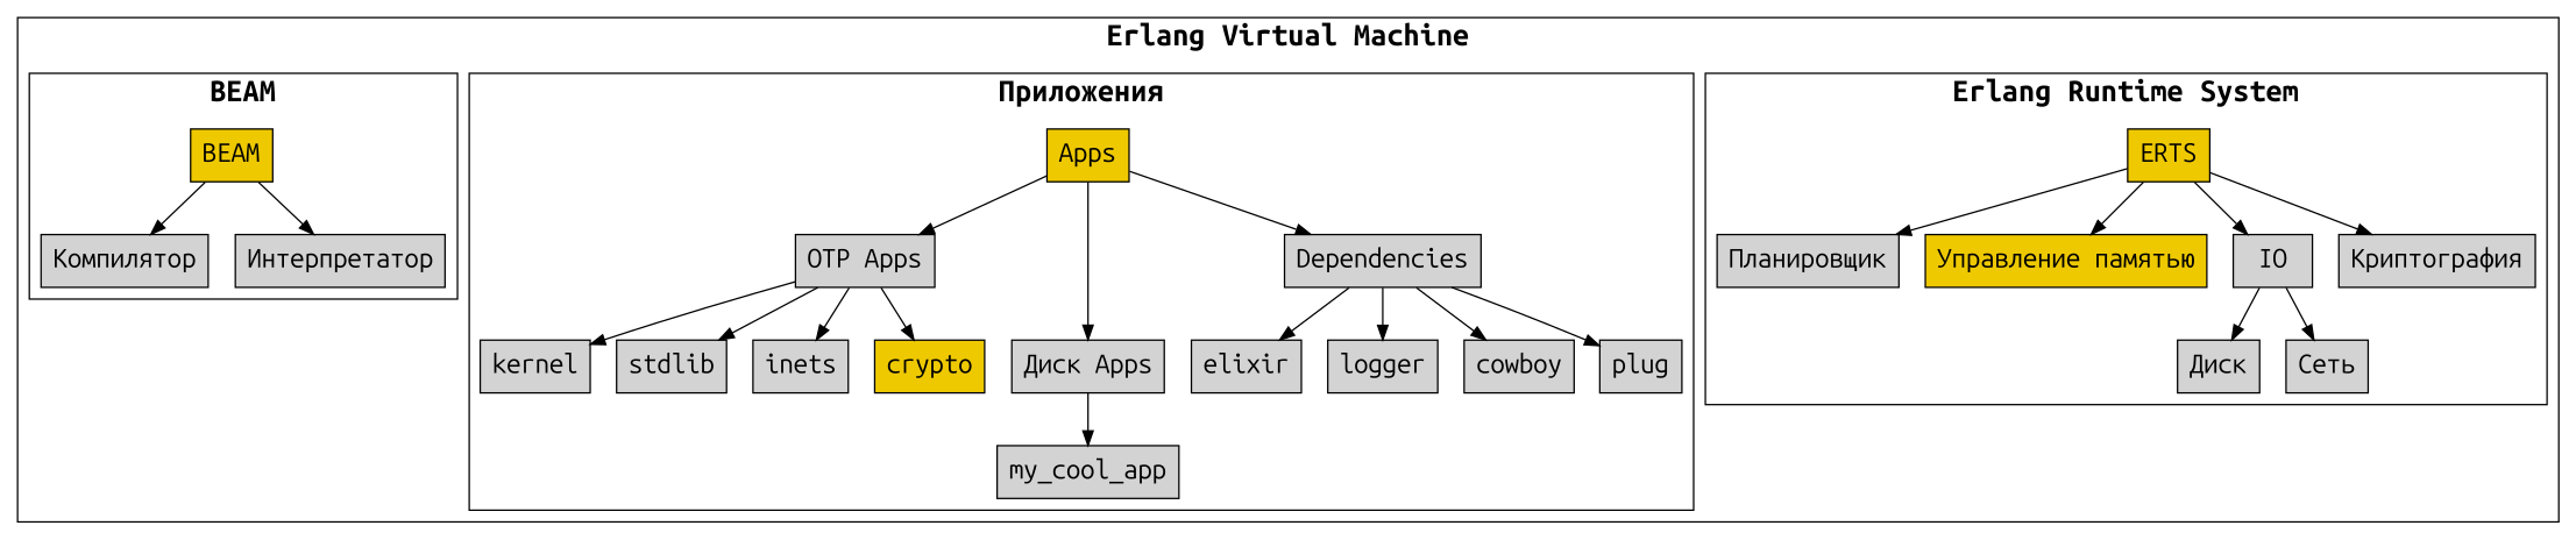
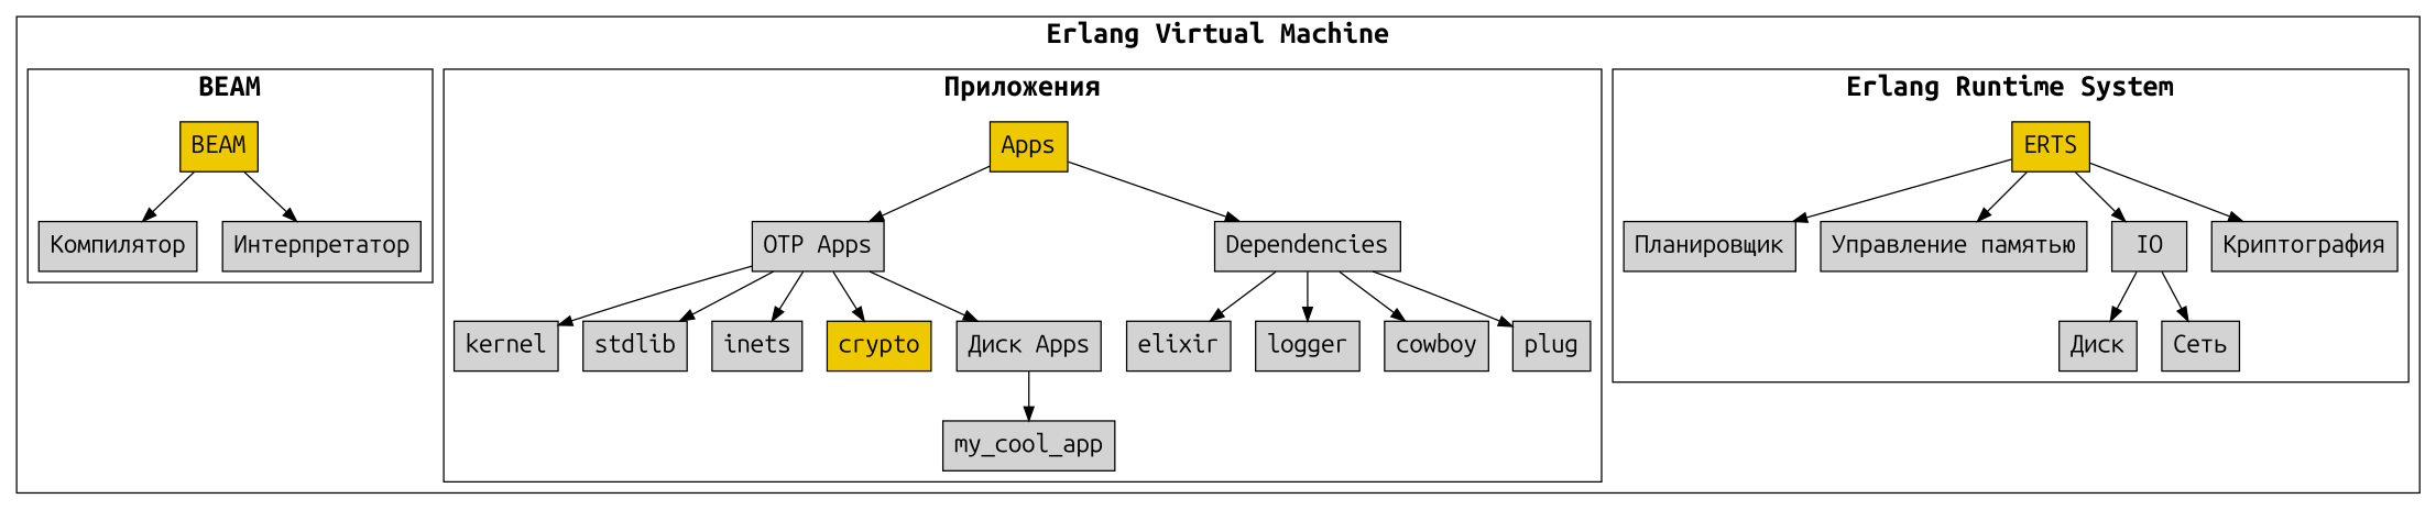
  digraph {
    fontname=UbuntuMono
    fontsize=20
    node [fontname=UbuntuMono fontsize=18 shape=box style=filled]
    ERTS [fillcolor=gold2]
    "Планировщик"
-   "Управление памятью" [fillcolor=gold2]
+   "Управление памятью"
    IO
    "Криптография"
    "Диск"
    "Сеть"
    Apps [fillcolor=gold2]
    "OTP Apps"
    kernel
    stdlib
    inets
    crypto [fillcolor=gold2]
    n14 [label="Диск Apps"]
    my_cool_app
    Dependencies
    elixir
    logger
    cowboy
    plug
    BEAM [fillcolor=gold2]
    "Компилятор"
    "Интерпретатор"
    subgraph cluster_1 {
      label=<<b>Erlang Virtual Machine</b>>
      subgraph cluster_2 {
        label=<<b>Erlang Runtime System</b>>
        ERTS
        "Планировщик"
        "Управление памятью"
        IO
        "Криптография"
        "Диск"
        "Сеть"
      }
      subgraph cluster_3 {
        label=<<b>Приложения</b>>
        Apps
        "OTP Apps"
        kernel
        stdlib
        inets
        crypto
        n14
        my_cool_app
        Dependencies
        elixir
        logger
        cowboy
        plug
      }
      subgraph cluster_4 {
        label=<<b>BEAM</b>>
        BEAM
        "Компилятор"
        "Интерпретатор"
      }
    }
    ERTS -> "Планировщик"
    ERTS -> "Управление памятью"
    ERTS -> IO
    ERTS -> "Криптография"
    IO -> "Диск"
    IO -> "Сеть"
    Apps -> "OTP Apps"
-   Apps -> n14
+   "OTP Apps" -> n14
    Apps -> Dependencies
    "OTP Apps" -> kernel
    "OTP Apps" -> stdlib
    "OTP Apps" -> inets
    "OTP Apps" -> crypto
    n14 -> my_cool_app
    Dependencies -> elixir
    Dependencies -> logger
    Dependencies -> cowboy
    Dependencies -> plug
    BEAM -> "Компилятор"
    BEAM -> "Интерпретатор"
  }
